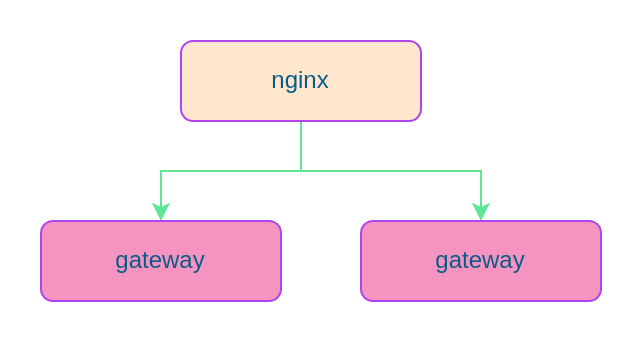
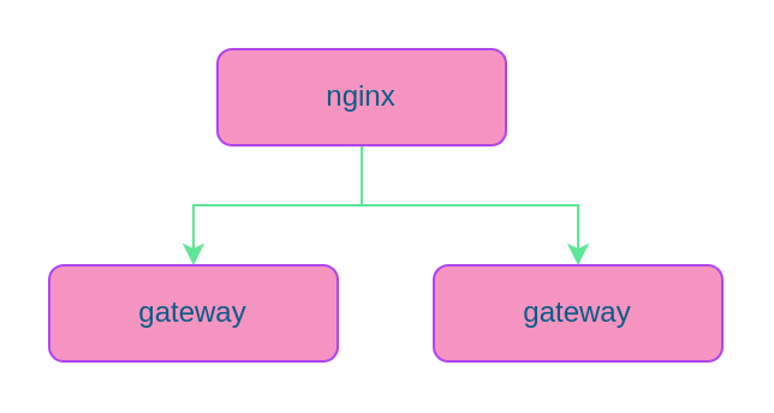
  <mxCell id="0" />
  <mxCell id="1" parent="0" />
  <mxCell id="2" style="edgeStyle=orthogonalEdgeStyle;rounded=0;orthogonalLoop=1;jettySize=auto;html=1;exitX=0.5;exitY=1;exitDx=0;exitDy=0;entryX=0.5;entryY=0;entryDx=0;entryDy=0;strokeColor=#60E696;fontColor=#095C86;" edge="1" parent="1" source="4" target="6"><mxGeometry relative="1" as="geometry" /></mxCell>
  <mxCell id="3" style="edgeStyle=orthogonalEdgeStyle;rounded=0;orthogonalLoop=1;jettySize=auto;html=1;exitX=0.5;exitY=1;exitDx=0;exitDy=0;strokeColor=#60E696;fontColor=#095C86;" edge="1" parent="1" source="4" target="5"><mxGeometry relative="1" as="geometry" /></mxCell>
- <mxCell id="4" value="nginx" style="rounded=1;whiteSpace=wrap;html=1;fontSize=12;glass=0;strokeWidth=1;shadow=0;fillColor=#ffe6cc;strokeColor=#AF45ED;fontColor=#095C86;" parent="1" vertex="1"><mxGeometry x="90" y="20" width="120" height="40" as="geometry" /></mxCell>
+ <mxCell id="4" value="nginx" style="rounded=1;whiteSpace=wrap;html=1;fontSize=12;glass=0;strokeWidth=1;shadow=0;fillColor=#F694C1;strokeColor=#AF45ED;fontColor=#095C86;" parent="1" vertex="1"><mxGeometry x="90" y="20" width="120" height="40" as="geometry" /></mxCell>
  <mxCell id="5" value="gateway" style="rounded=1;whiteSpace=wrap;html=1;fontSize=12;glass=0;strokeWidth=1;shadow=0;fillColor=#F694C1;strokeColor=#AF45ED;fontColor=#095C86;" vertex="1" parent="1"><mxGeometry x="180" y="110" width="120" height="40" as="geometry" /></mxCell>
  <mxCell id="6" value="gateway" style="rounded=1;whiteSpace=wrap;html=1;fontSize=12;glass=0;strokeWidth=1;shadow=0;fillColor=#F694C1;strokeColor=#AF45ED;fontColor=#095C86;" vertex="1" parent="1"><mxGeometry x="20" y="110" width="120" height="40" as="geometry" /></mxCell>
